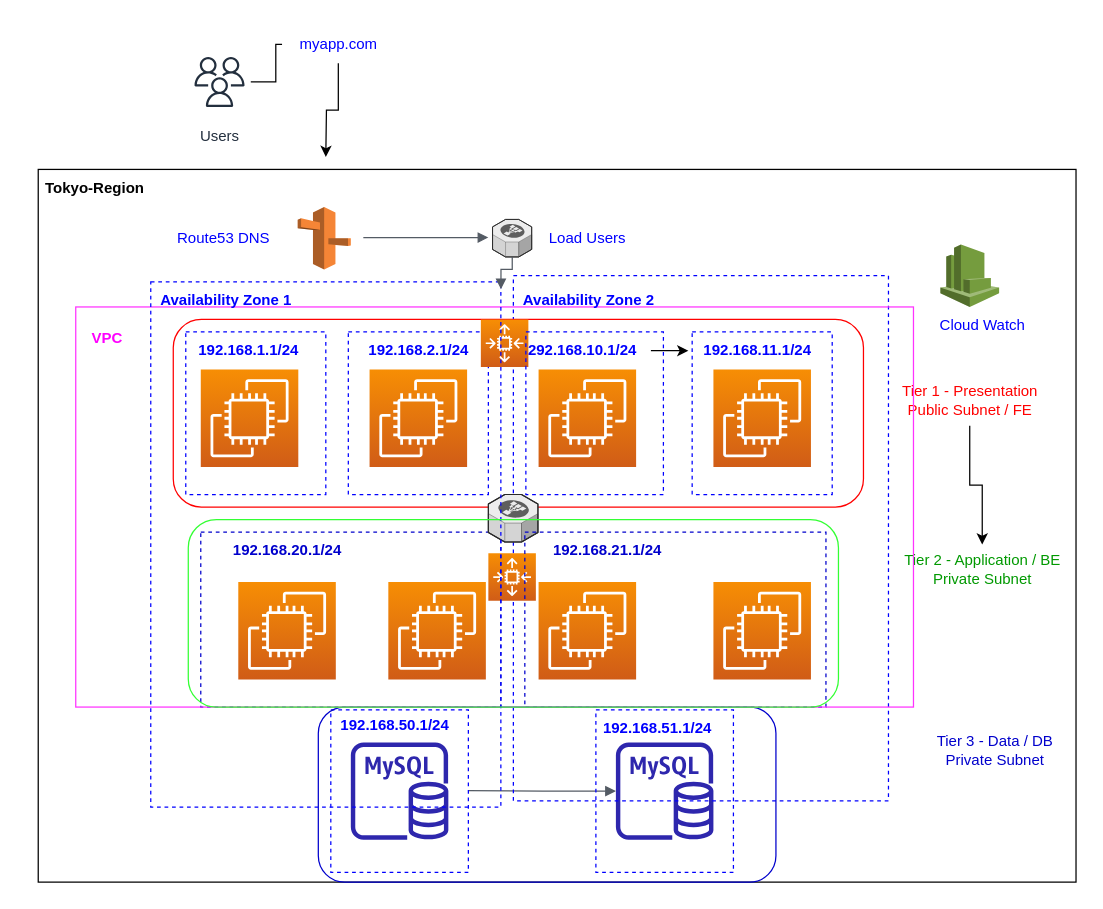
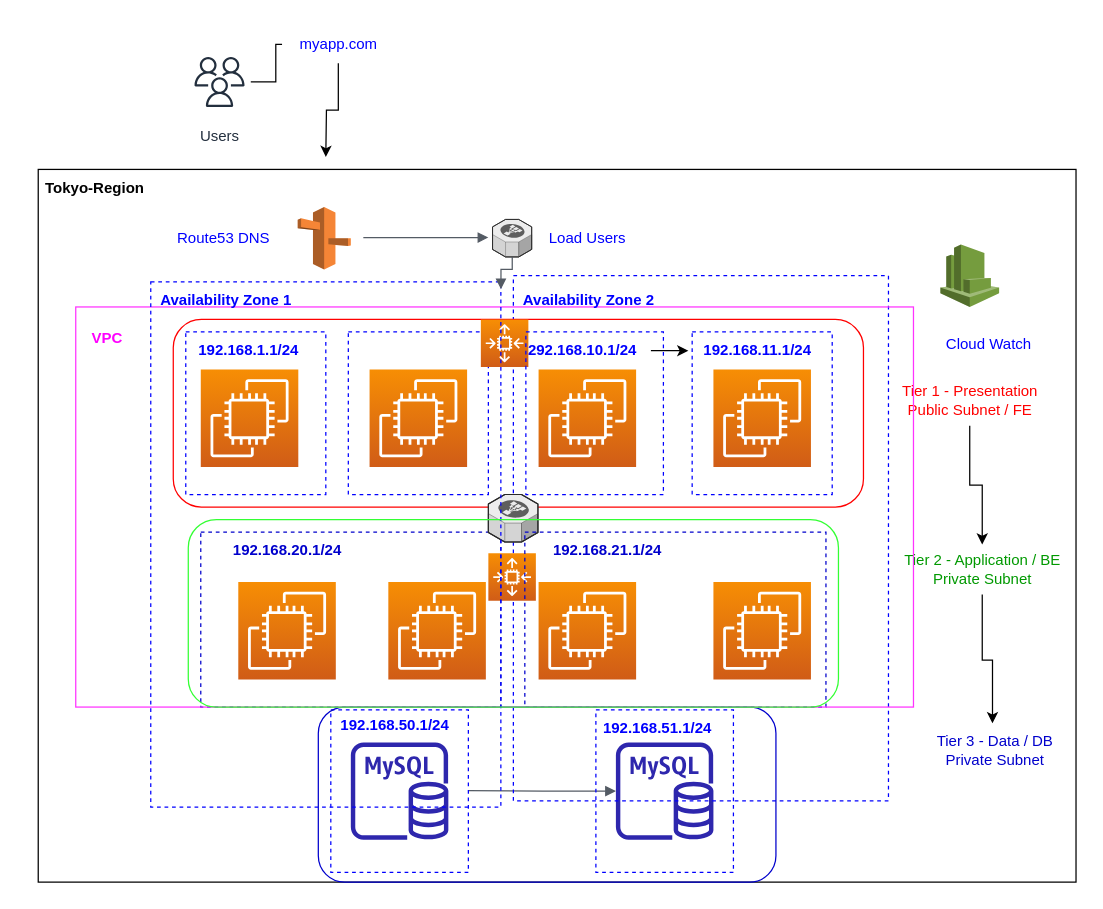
  <mxCell id="0" />
  <mxCell id="1" parent="0" />
  <mxCell id="2" value="" style="group" vertex="1" connectable="0" parent="1"><mxGeometry x="20" y="135" width="840" height="570" as="geometry" /></mxCell>
  <mxCell id="3" value="" style="whiteSpace=wrap;html=1;fillColor=none;" vertex="1" parent="2"><mxGeometry x="10" width="830" height="570" as="geometry" /></mxCell>
  <mxCell id="4" value="" style="whiteSpace=wrap;html=1;fillColor=none;strokeColor=#0000FF;dashed=1;" vertex="1" parent="2"><mxGeometry x="128" y="130" width="112" height="130" as="geometry" /></mxCell>
  <mxCell id="5" value="Tokyo-Region" style="text;html=1;align=center;verticalAlign=middle;resizable=0;points=[];autosize=1;strokeColor=none;fillColor=none;fontStyle=1" vertex="1" parent="2"><mxGeometry x="5" width="100" height="30" as="geometry" /></mxCell>
  <mxCell id="6" value="" style="sketch=0;outlineConnect=0;fontColor=#232F3E;gradientColor=none;fillColor=#2E27AD;strokeColor=none;dashed=0;verticalLabelPosition=bottom;verticalAlign=top;align=center;html=1;fontSize=12;fontStyle=0;aspect=fixed;pointerEvents=1;shape=mxgraph.aws4.rds_mysql_instance;labelBackgroundColor=none;" vertex="1" parent="2"><mxGeometry x="260" y="458.235" width="78" height="78" as="geometry" /></mxCell>
  <mxCell id="7" value="" style="sketch=0;outlineConnect=0;fontColor=#232F3E;gradientColor=none;fillColor=#2E27AD;strokeColor=none;dashed=0;verticalLabelPosition=bottom;verticalAlign=top;align=center;html=1;fontSize=12;fontStyle=0;aspect=fixed;pointerEvents=1;shape=mxgraph.aws4.rds_mysql_instance;labelBackgroundColor=none;" vertex="1" parent="2"><mxGeometry x="472" y="458.235" width="78" height="78" as="geometry" /></mxCell>
  <mxCell id="8" value="" style="sketch=0;points=[[0,0,0],[0.25,0,0],[0.5,0,0],[0.75,0,0],[1,0,0],[0,1,0],[0.25,1,0],[0.5,1,0],[0.75,1,0],[1,1,0],[0,0.25,0],[0,0.5,0],[0,0.75,0],[1,0.25,0],[1,0.5,0],[1,0.75,0]];outlineConnect=0;fontColor=#232F3E;gradientColor=#F78E04;gradientDirection=north;fillColor=#D05C17;strokeColor=#ffffff;dashed=0;verticalLabelPosition=bottom;verticalAlign=top;align=center;html=1;fontSize=12;fontStyle=0;aspect=fixed;shape=mxgraph.aws4.resourceIcon;resIcon=mxgraph.aws4.ec2;labelBackgroundColor=none;" vertex="1" parent="2"><mxGeometry x="290" y="330" width="78" height="78" as="geometry" /></mxCell>
  <mxCell id="9" value="" style="sketch=0;points=[[0,0,0],[0.25,0,0],[0.5,0,0],[0.75,0,0],[1,0,0],[0,1,0],[0.25,1,0],[0.5,1,0],[0.75,1,0],[1,1,0],[0,0.25,0],[0,0.5,0],[0,0.75,0],[1,0.25,0],[1,0.5,0],[1,0.75,0]];outlineConnect=0;fontColor=#232F3E;gradientColor=#F78E04;gradientDirection=north;fillColor=#D05C17;strokeColor=#ffffff;dashed=0;verticalLabelPosition=bottom;verticalAlign=top;align=center;html=1;fontSize=12;fontStyle=0;aspect=fixed;shape=mxgraph.aws4.resourceIcon;resIcon=mxgraph.aws4.ec2;labelBackgroundColor=none;" vertex="1" parent="2"><mxGeometry x="170" y="330" width="78" height="78" as="geometry" /></mxCell>
  <mxCell id="10" value="" style="verticalLabelPosition=bottom;html=1;verticalAlign=top;strokeWidth=1;align=center;outlineConnect=0;dashed=0;outlineConnect=0;shape=mxgraph.aws3d.elasticLoadBalancing;fillColor=#ECECEC;strokeColor=#5E5E5E;aspect=fixed;labelBackgroundColor=none;" vertex="1" parent="2"><mxGeometry x="373.35" y="40" width="31.3" height="30" as="geometry" /></mxCell>
  <mxCell id="11" value="" style="outlineConnect=0;dashed=0;verticalLabelPosition=bottom;verticalAlign=top;align=center;html=1;shape=mxgraph.aws3.cloudwatch;fillColor=#759C3E;gradientColor=none;labelBackgroundColor=none;strokeColor=#33FF33;fontColor=#0000FF;" vertex="1" parent="2"><mxGeometry x="731.5" y="60" width="47" height="50" as="geometry" /></mxCell>
  <mxCell id="12" value="" style="outlineConnect=0;dashed=0;verticalLabelPosition=bottom;verticalAlign=top;align=center;html=1;shape=mxgraph.aws3.route_53;fillColor=#F58536;gradientColor=none;labelBackgroundColor=none;strokeColor=#33FF33;fontColor=#0000FF;" vertex="1" parent="2"><mxGeometry x="217.5" y="30" width="42.5" height="50" as="geometry" /></mxCell>
  <mxCell id="13" value="" style="sketch=0;points=[[0,0,0],[0.25,0,0],[0.5,0,0],[0.75,0,0],[1,0,0],[0,1,0],[0.25,1,0],[0.5,1,0],[0.75,1,0],[1,1,0],[0,0.25,0],[0,0.5,0],[0,0.75,0],[1,0.25,0],[1,0.5,0],[1,0.75,0]];outlineConnect=0;fontColor=#232F3E;gradientColor=#F78E04;gradientDirection=north;fillColor=#D05C17;strokeColor=#ffffff;dashed=0;verticalLabelPosition=bottom;verticalAlign=top;align=center;html=1;fontSize=12;fontStyle=0;aspect=fixed;shape=mxgraph.aws4.resourceIcon;resIcon=mxgraph.aws4.ec2;labelBackgroundColor=none;" vertex="1" parent="2"><mxGeometry x="140" y="160" width="78" height="78" as="geometry" /></mxCell>
  <mxCell id="14" value="" style="sketch=0;points=[[0,0,0],[0.25,0,0],[0.5,0,0],[0.75,0,0],[1,0,0],[0,1,0],[0.25,1,0],[0.5,1,0],[0.75,1,0],[1,1,0],[0,0.25,0],[0,0.5,0],[0,0.75,0],[1,0.25,0],[1,0.5,0],[1,0.75,0]];outlineConnect=0;fontColor=#232F3E;gradientColor=#F78E04;gradientDirection=north;fillColor=#D05C17;strokeColor=#ffffff;dashed=0;verticalLabelPosition=bottom;verticalAlign=top;align=center;html=1;fontSize=12;fontStyle=0;aspect=fixed;shape=mxgraph.aws4.resourceIcon;resIcon=mxgraph.aws4.ec2;labelBackgroundColor=none;" vertex="1" parent="2"><mxGeometry x="410.17" y="330" width="78" height="78" as="geometry" /></mxCell>
  <mxCell id="15" value="" style="sketch=0;points=[[0,0,0],[0.25,0,0],[0.5,0,0],[0.75,0,0],[1,0,0],[0,1,0],[0.25,1,0],[0.5,1,0],[0.75,1,0],[1,1,0],[0,0.25,0],[0,0.5,0],[0,0.75,0],[1,0.25,0],[1,0.5,0],[1,0.75,0]];outlineConnect=0;fontColor=#232F3E;gradientColor=#F78E04;gradientDirection=north;fillColor=#D05C17;strokeColor=#ffffff;dashed=0;verticalLabelPosition=bottom;verticalAlign=top;align=center;html=1;fontSize=12;fontStyle=0;aspect=fixed;shape=mxgraph.aws4.resourceIcon;resIcon=mxgraph.aws4.ec2;labelBackgroundColor=none;" vertex="1" parent="2"><mxGeometry x="550" y="330" width="78" height="78" as="geometry" /></mxCell>
  <mxCell id="16" value="" style="sketch=0;points=[[0,0,0],[0.25,0,0],[0.5,0,0],[0.75,0,0],[1,0,0],[0,1,0],[0.25,1,0],[0.5,1,0],[0.75,1,0],[1,1,0],[0,0.25,0],[0,0.5,0],[0,0.75,0],[1,0.25,0],[1,0.5,0],[1,0.75,0]];outlineConnect=0;fontColor=#232F3E;gradientColor=#F78E04;gradientDirection=north;fillColor=#D05C17;strokeColor=#ffffff;dashed=0;verticalLabelPosition=bottom;verticalAlign=top;align=center;html=1;fontSize=12;fontStyle=0;aspect=fixed;shape=mxgraph.aws4.resourceIcon;resIcon=mxgraph.aws4.ec2;labelBackgroundColor=none;" vertex="1" parent="2"><mxGeometry x="410.17" y="160" width="78" height="78" as="geometry" /></mxCell>
  <mxCell id="17" value="&lt;font color=&quot;#0000ff&quot;&gt;192.168.1.1/24&lt;/font&gt;" style="text;html=1;align=center;verticalAlign=middle;resizable=0;points=[];autosize=1;strokeColor=none;fillColor=none;fontStyle=1" vertex="1" parent="2"><mxGeometry x="128" y="130" width="100" height="30" as="geometry" /></mxCell>
  <mxCell id="18" value="" style="whiteSpace=wrap;html=1;fillColor=none;strokeColor=#0000FF;dashed=1;" vertex="1" parent="2"><mxGeometry x="258" y="130" width="112" height="130" as="geometry" /></mxCell>
- <mxCell id="19" value="&lt;font color=&quot;#0000ff&quot;&gt;192.168.2.1/24&lt;/font&gt;" style="text;html=1;align=center;verticalAlign=middle;resizable=0;points=[];autosize=1;strokeColor=none;fillColor=none;fontStyle=1" vertex="1" parent="2"><mxGeometry x="264" y="130" width="100" height="30" as="geometry" /></mxCell>
  <mxCell id="20" value="" style="sketch=0;points=[[0,0,0],[0.25,0,0],[0.5,0,0],[0.75,0,0],[1,0,0],[0,1,0],[0.25,1,0],[0.5,1,0],[0.75,1,0],[1,1,0],[0,0.25,0],[0,0.5,0],[0,0.75,0],[1,0.25,0],[1,0.5,0],[1,0.75,0]];outlineConnect=0;fontColor=#232F3E;gradientColor=#F78E04;gradientDirection=north;fillColor=#D05C17;strokeColor=#ffffff;dashed=0;verticalLabelPosition=bottom;verticalAlign=top;align=center;html=1;fontSize=12;fontStyle=0;aspect=fixed;shape=mxgraph.aws4.resourceIcon;resIcon=mxgraph.aws4.ec2;labelBackgroundColor=none;" vertex="1" parent="2"><mxGeometry x="275" y="160" width="78" height="78" as="geometry" /></mxCell>
  <mxCell id="21" value="" style="whiteSpace=wrap;html=1;fillColor=none;strokeColor=#0000FF;dashed=1;" vertex="1" parent="2"><mxGeometry x="533" y="130" width="112" height="130" as="geometry" /></mxCell>
  <mxCell id="22" value="" style="sketch=0;points=[[0,0,0],[0.25,0,0],[0.5,0,0],[0.75,0,0],[1,0,0],[0,1,0],[0.25,1,0],[0.5,1,0],[0.75,1,0],[1,1,0],[0,0.25,0],[0,0.5,0],[0,0.75,0],[1,0.25,0],[1,0.5,0],[1,0.75,0]];outlineConnect=0;fontColor=#232F3E;gradientColor=#F78E04;gradientDirection=north;fillColor=#D05C17;strokeColor=#ffffff;dashed=0;verticalLabelPosition=bottom;verticalAlign=top;align=center;html=1;fontSize=12;fontStyle=0;aspect=fixed;shape=mxgraph.aws4.resourceIcon;resIcon=mxgraph.aws4.ec2;labelBackgroundColor=none;" vertex="1" parent="2"><mxGeometry x="550" y="160" width="78" height="78" as="geometry" /></mxCell>
  <mxCell id="23" value="" style="edgeStyle=orthogonalEdgeStyle;html=1;endArrow=block;elbow=vertical;startArrow=none;endFill=1;strokeColor=#545B64;rounded=0;fontColor=#0000FF;" edge="1" parent="2"><mxGeometry width="100" relative="1" as="geometry"><mxPoint x="270" y="54.5" as="sourcePoint" /><mxPoint x="370" y="54.5" as="targetPoint" /></mxGeometry></mxCell>
  <mxCell id="24" value="" style="edgeStyle=orthogonalEdgeStyle;html=1;endArrow=block;elbow=vertical;startArrow=none;endFill=1;strokeColor=#545B64;rounded=0;fontColor=#0000FF;" edge="1" parent="2" target="7"><mxGeometry width="100" relative="1" as="geometry"><mxPoint x="353.91" y="496.74" as="sourcePoint" /><mxPoint x="453.91" y="496.74" as="targetPoint" /></mxGeometry></mxCell>
  <mxCell id="25" value="" style="whiteSpace=wrap;html=1;fillColor=none;strokeColor=#0000FF;dashed=1;" vertex="1" parent="2"><mxGeometry x="244" y="432.24" width="110" height="130" as="geometry" /></mxCell>
  <mxCell id="26" value="" style="whiteSpace=wrap;html=1;fillColor=none;strokeColor=#0000FF;dashed=1;" vertex="1" parent="2"><mxGeometry x="456" y="432.24" width="110" height="130" as="geometry" /></mxCell>
  <mxCell id="27" value="&lt;font color=&quot;#0000ff&quot;&gt;192.168.51.1/24&lt;/font&gt;" style="text;html=1;align=center;verticalAlign=middle;resizable=0;points=[];autosize=1;strokeColor=none;fillColor=none;fontStyle=1" vertex="1" parent="2"><mxGeometry x="450" y="432.24" width="110" height="30" as="geometry" /></mxCell>
- <mxCell id="28" value="Cloud Watch" style="text;html=1;align=center;verticalAlign=middle;resizable=0;points=[];autosize=1;strokeColor=none;fillColor=none;fontColor=#0000FF;" vertex="1" parent="2"><mxGeometry x="720" y="110" width="90" height="30" as="geometry" /></mxCell>
+ <mxCell id="28" value="Cloud Watch" style="text;html=1;align=center;verticalAlign=middle;resizable=0;points=[];autosize=1;strokeColor=none;fillColor=none;fontColor=#0000FF;" vertex="1" parent="2"><mxGeometry x="725" y="125" width="90" height="30" as="geometry" /></mxCell>
  <mxCell id="29" value="Load Users" style="text;html=1;align=center;verticalAlign=middle;resizable=0;points=[];autosize=1;strokeColor=none;fillColor=none;fontColor=#0000FF;" vertex="1" parent="2"><mxGeometry x="399.17" y="40" width="100" height="30" as="geometry" /></mxCell>
  <mxCell id="30" value="Route53 DNS" style="text;html=1;align=center;verticalAlign=middle;resizable=0;points=[];autosize=1;strokeColor=none;fillColor=none;fontColor=#0000FF;" vertex="1" parent="2"><mxGeometry x="108" y="40" width="100" height="30" as="geometry" /></mxCell>
  <mxCell id="31" value="" style="whiteSpace=wrap;html=1;fillColor=none;strokeColor=#0000FF;dashed=1;" vertex="1" parent="2"><mxGeometry x="390" y="85" width="300" height="420" as="geometry" /></mxCell>
  <mxCell id="32" value="" style="rounded=1;whiteSpace=wrap;html=1;labelBackgroundColor=none;strokeColor=#FF0000;fontColor=#0000FF;fillColor=none;" vertex="1" parent="2"><mxGeometry x="118" y="120" width="552" height="150" as="geometry" /></mxCell>
  <mxCell id="33" value="" style="edgeStyle=orthogonalEdgeStyle;rounded=0;orthogonalLoop=1;jettySize=auto;html=1;fontColor=#0000CC;" edge="1" parent="2" source="34" target="35"><mxGeometry relative="1" as="geometry" /></mxCell>
  <mxCell id="34" value="&lt;font color=&quot;#ff0000&quot;&gt;Tier 1 - Presentation&lt;br&gt;Public Subnet / FE&lt;br&gt;&lt;/font&gt;" style="text;html=1;align=center;verticalAlign=middle;resizable=0;points=[];autosize=1;strokeColor=none;fillColor=none;fontColor=#0000FF;" vertex="1" parent="2"><mxGeometry x="690" y="165" width="130" height="40" as="geometry" /></mxCell>
  <mxCell id="35" value="&lt;font color=&quot;#009900&quot;&gt;Tier 2 - Application / BE&lt;br&gt;Private Subnet&lt;/font&gt;" style="text;html=1;align=center;verticalAlign=middle;resizable=0;points=[];autosize=1;strokeColor=none;fillColor=none;fontColor=#0000FF;" vertex="1" parent="2"><mxGeometry x="690" y="300" width="150" height="40" as="geometry" /></mxCell>
  <mxCell id="36" value="" style="rounded=1;whiteSpace=wrap;html=1;labelBackgroundColor=none;strokeColor=#0000CC;fontColor=#FF0000;fillColor=none;" vertex="1" parent="2"><mxGeometry x="234" y="430" width="366" height="140" as="geometry" /></mxCell>
  <mxCell id="37" value="&lt;font color=&quot;#0000cc&quot;&gt;Tier 3 - Data / DB&lt;br&gt;Private Subnet&lt;/font&gt;" style="text;html=1;align=center;verticalAlign=middle;resizable=0;points=[];autosize=1;strokeColor=none;fillColor=none;fontColor=#0000FF;" vertex="1" parent="2"><mxGeometry x="715" y="445" width="120" height="40" as="geometry" /></mxCell>
  <mxCell id="38" value="" style="sketch=0;points=[[0,0,0],[0.25,0,0],[0.5,0,0],[0.75,0,0],[1,0,0],[0,1,0],[0.25,1,0],[0.5,1,0],[0.75,1,0],[1,1,0],[0,0.25,0],[0,0.5,0],[0,0.75,0],[1,0.25,0],[1,0.5,0],[1,0.75,0]];outlineConnect=0;fontColor=#232F3E;gradientColor=#F78E04;gradientDirection=north;fillColor=#D05C17;strokeColor=#ffffff;dashed=0;verticalLabelPosition=bottom;verticalAlign=top;align=center;html=1;fontSize=12;fontStyle=0;aspect=fixed;shape=mxgraph.aws4.resourceIcon;resIcon=mxgraph.aws4.auto_scaling2;labelBackgroundColor=none;" vertex="1" parent="2"><mxGeometry x="364" y="120" width="38" height="38" as="geometry" /></mxCell>
  <mxCell id="39" value="" style="sketch=0;points=[[0,0,0],[0.25,0,0],[0.5,0,0],[0.75,0,0],[1,0,0],[0,1,0],[0.25,1,0],[0.5,1,0],[0.75,1,0],[1,1,0],[0,0.25,0],[0,0.5,0],[0,0.75,0],[1,0.25,0],[1,0.5,0],[1,0.75,0]];outlineConnect=0;fontColor=#232F3E;gradientColor=#F78E04;gradientDirection=north;fillColor=#D05C17;strokeColor=#ffffff;dashed=0;verticalLabelPosition=bottom;verticalAlign=top;align=center;html=1;fontSize=12;fontStyle=0;aspect=fixed;shape=mxgraph.aws4.resourceIcon;resIcon=mxgraph.aws4.auto_scaling2;labelBackgroundColor=none;" vertex="1" parent="2"><mxGeometry x="370" y="307" width="38" height="38" as="geometry" /></mxCell>
  <mxCell id="40" value="" style="whiteSpace=wrap;html=1;labelBackgroundColor=none;strokeColor=#0000CC;fontColor=#FF9933;fillColor=none;dashed=1;" vertex="1" parent="2"><mxGeometry x="140" y="290" width="240" height="140" as="geometry" /></mxCell>
  <mxCell id="41" value="&lt;b&gt;&lt;font color=&quot;#0000cc&quot;&gt;192.168.20.1/24&lt;/font&gt;&lt;/b&gt;" style="text;html=1;align=center;verticalAlign=middle;resizable=0;points=[];autosize=1;strokeColor=none;fillColor=none;fontColor=#FF9933;" vertex="1" parent="2"><mxGeometry x="154" y="290" width="110" height="30" as="geometry" /></mxCell>
  <mxCell id="42" value="&lt;b&gt;&lt;font color=&quot;#0000cc&quot;&gt;192.168.21.1/24&lt;/font&gt;&lt;/b&gt;" style="text;html=1;align=center;verticalAlign=middle;resizable=0;points=[];autosize=1;strokeColor=none;fillColor=none;fontColor=#FF9933;" vertex="1" parent="2"><mxGeometry x="410.17" y="290" width="110" height="30" as="geometry" /></mxCell>
+ <mxCell id="43" value="" style="edgeStyle=orthogonalEdgeStyle;rounded=0;orthogonalLoop=1;jettySize=auto;html=1;fontColor=#0000CC;entryX=0.485;entryY=-0.05;entryDx=0;entryDy=0;entryPerimeter=0;" edge="1" parent="2" source="35" target="37"><mxGeometry relative="1" as="geometry"><mxPoint x="765" y="420" as="targetPoint" /></mxGeometry></mxCell>
  <mxCell id="44" value="" style="verticalLabelPosition=bottom;html=1;verticalAlign=top;strokeWidth=1;align=center;outlineConnect=0;dashed=0;outlineConnect=0;shape=mxgraph.aws3d.elasticLoadBalancing;fillColor=#ECECEC;strokeColor=#5E5E5E;aspect=fixed;labelBackgroundColor=none;" vertex="1" parent="2"><mxGeometry x="370" y="260" width="39.65" height="38" as="geometry" /></mxCell>
  <mxCell id="45" value="" style="whiteSpace=wrap;html=1;labelBackgroundColor=none;strokeColor=#0000CC;fontColor=#FF9933;fillColor=none;dashed=1;" vertex="1" parent="2"><mxGeometry x="399.17" y="290" width="240.83" height="140" as="geometry" /></mxCell>
  <mxCell id="46" value="" style="whiteSpace=wrap;html=1;fillColor=none;strokeColor=#FF33FF;" vertex="1" parent="1"><mxGeometry x="60" y="245" width="670" height="320" as="geometry" /></mxCell>
  <mxCell id="47" value="" style="whiteSpace=wrap;html=1;fillColor=none;strokeColor=#0000FF;dashed=1;fontStyle=1" vertex="1" parent="1"><mxGeometry x="120" y="225" width="280" height="420" as="geometry" /></mxCell>
  <mxCell id="48" value="" style="whiteSpace=wrap;html=1;fillColor=none;strokeColor=#33FF33;rounded=1;" vertex="1" parent="1"><mxGeometry x="150" y="415" width="520" height="150" as="geometry" /></mxCell>
  <mxCell id="49" value="" style="whiteSpace=wrap;html=1;fillColor=none;strokeColor=#0000FF;dashed=1;" vertex="1" parent="1"><mxGeometry x="420" y="265" width="110" height="130" as="geometry" /></mxCell>
  <mxCell id="50" value="&lt;font color=&quot;#0000ff&quot;&gt;Availability Zone 1&lt;/font&gt;" style="text;html=1;align=center;verticalAlign=middle;resizable=0;points=[];autosize=1;strokeColor=none;fillColor=none;fontStyle=1" vertex="1" parent="1"><mxGeometry x="115" y="225" width="130" height="30" as="geometry" /></mxCell>
  <mxCell id="51" value="&lt;font color=&quot;#0000ff&quot;&gt;Availability Zone 2&lt;/font&gt;" style="text;html=1;align=center;verticalAlign=middle;resizable=0;points=[];autosize=1;strokeColor=none;fillColor=none;fontStyle=1" vertex="1" parent="1"><mxGeometry x="405" y="225" width="130" height="30" as="geometry" /></mxCell>
  <mxCell id="52" value="&lt;font color=&quot;#ff00ff&quot;&gt;VPC&lt;/font&gt;" style="text;html=1;align=center;verticalAlign=middle;resizable=0;points=[];autosize=1;strokeColor=none;fillColor=none;fontStyle=1" vertex="1" parent="1"><mxGeometry x="60" y="255" width="50" height="30" as="geometry" /></mxCell>
  <mxCell id="53" value="" style="edgeStyle=orthogonalEdgeStyle;rounded=0;orthogonalLoop=1;jettySize=auto;html=1;fontColor=#0000FF;" edge="1" parent="1" source="54" target="55"><mxGeometry relative="1" as="geometry" /></mxCell>
  <mxCell id="54" value="&lt;font color=&quot;#0000ff&quot;&gt;292.168.10.1/24&lt;/font&gt;" style="text;html=1;align=center;verticalAlign=middle;resizable=0;points=[];autosize=1;strokeColor=none;fillColor=none;fontStyle=1" vertex="1" parent="1"><mxGeometry x="410" y="265" width="110" height="30" as="geometry" /></mxCell>
  <mxCell id="55" value="&lt;font color=&quot;#0000ff&quot;&gt;192.168.11.1/24&lt;/font&gt;" style="text;html=1;align=center;verticalAlign=middle;resizable=0;points=[];autosize=1;strokeColor=none;fillColor=none;fontStyle=1" vertex="1" parent="1"><mxGeometry x="550" y="265" width="110" height="30" as="geometry" /></mxCell>
  <mxCell id="56" value="" style="edgeStyle=orthogonalEdgeStyle;html=1;endArrow=block;elbow=vertical;startArrow=none;endFill=1;strokeColor=#545B64;rounded=0;fontColor=#0000FF;entryX=-0.038;entryY=0.193;entryDx=0;entryDy=0;entryPerimeter=0;" edge="1" parent="1" source="10" target="51"><mxGeometry width="100" relative="1" as="geometry"><mxPoint x="380" y="415" as="sourcePoint" /><mxPoint x="480" y="415" as="targetPoint" /></mxGeometry></mxCell>
  <mxCell id="57" value="&lt;font color=&quot;#0000ff&quot;&gt;192.168.50.1/24&lt;/font&gt;" style="text;html=1;align=center;verticalAlign=middle;resizable=0;points=[];autosize=1;strokeColor=none;fillColor=none;fontStyle=1" vertex="1" parent="1"><mxGeometry x="260" y="565" width="110" height="30" as="geometry" /></mxCell>
  <mxCell id="58" value="" style="edgeStyle=orthogonalEdgeStyle;rounded=0;orthogonalLoop=1;jettySize=auto;html=1;fontColor=#0000FF;startArrow=none;" edge="1" parent="1" source="60"><mxGeometry relative="1" as="geometry"><mxPoint x="260" y="125" as="targetPoint" /></mxGeometry></mxCell>
  <mxCell id="59" value="Users" style="sketch=0;outlineConnect=0;fontColor=#232F3E;gradientColor=none;strokeColor=#232F3E;fillColor=#ffffff;dashed=0;verticalLabelPosition=bottom;verticalAlign=top;align=center;html=1;fontSize=12;fontStyle=0;aspect=fixed;shape=mxgraph.aws4.resourceIcon;resIcon=mxgraph.aws4.users;labelBackgroundColor=none;" vertex="1" parent="1"><mxGeometry x="150" y="35" width="50" height="60" as="geometry" /></mxCell>
  <mxCell id="60" value="myapp.com" style="text;html=1;align=center;verticalAlign=middle;resizable=0;points=[];autosize=1;strokeColor=none;fillColor=none;fontColor=#0000FF;" vertex="1" parent="1"><mxGeometry x="225" y="20" width="90" height="30" as="geometry" /></mxCell>
  <mxCell id="61" value="" style="edgeStyle=orthogonalEdgeStyle;rounded=0;orthogonalLoop=1;jettySize=auto;html=1;fontColor=#0000FF;endArrow=none;" edge="1" parent="1" source="59" target="60"><mxGeometry relative="1" as="geometry"><mxPoint x="210" y="65" as="sourcePoint" /><mxPoint x="260" y="125" as="targetPoint" /></mxGeometry></mxCell>
